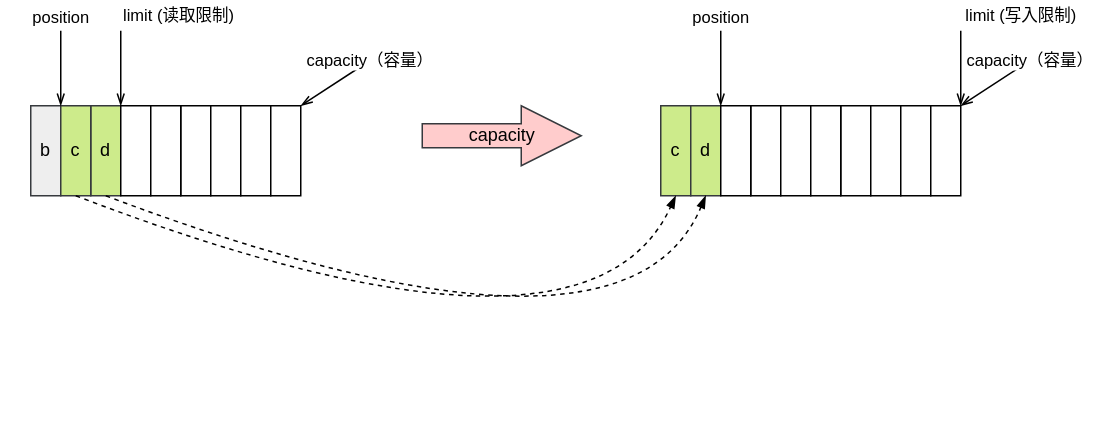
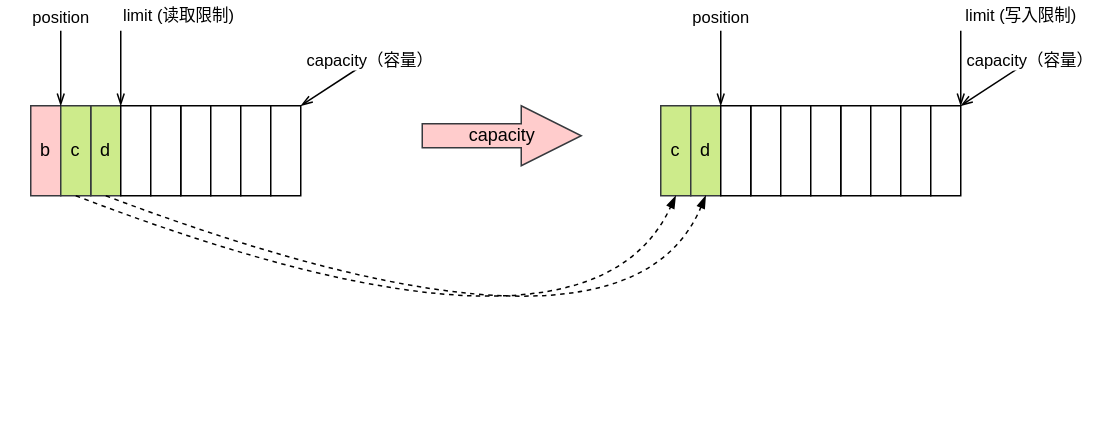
  <mxCell id="0" />
  <mxCell id="1" parent="0" />
- <mxCell id="2" value="b" style="rounded=0;whiteSpace=wrap;html=1;fillColor=#eeeeee;strokeColor=#36393d;" parent="1" vertex="1"><mxGeometry x="20" y="70" width="20" height="60" as="geometry" /></mxCell>
+ <mxCell id="2" value="b" style="rounded=0;whiteSpace=wrap;html=1;fillColor=#ffcccc;strokeColor=#36393d;" parent="1" vertex="1"><mxGeometry x="20" y="70" width="20" height="60" as="geometry" /></mxCell>
  <mxCell id="3" value="d" style="rounded=0;whiteSpace=wrap;html=1;fillColor=#cdeb8b;strokeColor=#36393d;" parent="1" vertex="1"><mxGeometry x="60" y="70" width="20" height="60" as="geometry" /></mxCell>
  <mxCell id="4" value="c" style="rounded=0;whiteSpace=wrap;html=1;fillColor=#cdeb8b;strokeColor=#36393d;" parent="1" vertex="1"><mxGeometry x="40" y="70" width="20" height="60" as="geometry" /></mxCell>
  <mxCell id="5" value="" style="rounded=0;whiteSpace=wrap;html=1;" parent="1" vertex="1"><mxGeometry x="80" y="70" width="20" height="60" as="geometry" /></mxCell>
  <mxCell id="6" value="" style="rounded=0;whiteSpace=wrap;html=1;" parent="1" vertex="1"><mxGeometry x="120" y="70" width="20" height="60" as="geometry" /></mxCell>
  <mxCell id="7" value="" style="rounded=0;whiteSpace=wrap;html=1;" parent="1" vertex="1"><mxGeometry x="100" y="70" width="20" height="60" as="geometry" /></mxCell>
  <mxCell id="8" value="" style="rounded=0;whiteSpace=wrap;html=1;" parent="1" vertex="1"><mxGeometry x="140" y="70" width="20" height="60" as="geometry" /></mxCell>
  <mxCell id="9" value="" style="rounded=0;whiteSpace=wrap;html=1;" parent="1" vertex="1"><mxGeometry x="160" y="70" width="20" height="60" as="geometry" /></mxCell>
  <mxCell id="10" value="" style="rounded=0;whiteSpace=wrap;html=1;" parent="1" vertex="1"><mxGeometry x="180" y="70" width="20" height="60" as="geometry" /></mxCell>
  <mxCell id="11" value="position" style="endArrow=openThin;html=1;entryX=0;entryY=0;entryDx=0;entryDy=0;endFill=0;labelPosition=center;verticalLabelPosition=middle;align=center;verticalAlign=bottom;" parent="1" edge="1"><mxGeometry x="-1" width="50" height="50" relative="1" as="geometry"><mxPoint x="40" y="20" as="sourcePoint" /><mxPoint x="40" y="70" as="targetPoint" /><mxPoint as="offset" /></mxGeometry></mxCell>
  <mxCell id="12" value="limit (读取限制)" style="endArrow=openThin;html=1;entryX=1;entryY=0;entryDx=0;entryDy=0;endFill=0;align=left;" parent="1" edge="1"><mxGeometry x="-1" y="-10" width="50" height="50" relative="1" as="geometry"><mxPoint x="80" y="20" as="sourcePoint" /><mxPoint x="80" y="70" as="targetPoint" /><mxPoint x="10" y="-10" as="offset" /></mxGeometry></mxCell>
  <mxCell id="13" value="capacity（容量）" style="endArrow=openThin;html=1;entryX=1;entryY=0;entryDx=0;entryDy=0;endFill=0;" parent="1" target="10" edge="1"><mxGeometry x="-1" width="50" height="50" relative="1" as="geometry"><mxPoint x="246" y="40" as="sourcePoint" /><mxPoint x="210" y="80" as="targetPoint" /><mxPoint as="offset" /></mxGeometry></mxCell>
  <mxCell id="14" value="c" style="rounded=0;whiteSpace=wrap;html=1;fillColor=#cdeb8b;strokeColor=#36393d;" parent="1" vertex="1"><mxGeometry x="440" y="70" width="20" height="60" as="geometry" /></mxCell>
  <mxCell id="15" value="d" style="rounded=0;whiteSpace=wrap;html=1;fillColor=#cdeb8b;strokeColor=#36393d;" parent="1" vertex="1"><mxGeometry x="460" y="70" width="20" height="60" as="geometry" /></mxCell>
  <mxCell id="16" value="" style="rounded=0;whiteSpace=wrap;html=1;" parent="1" vertex="1"><mxGeometry x="500" y="70" width="20" height="60" as="geometry" /></mxCell>
  <mxCell id="17" value="" style="rounded=0;whiteSpace=wrap;html=1;" parent="1" vertex="1"><mxGeometry x="480" y="70" width="20" height="60" as="geometry" /></mxCell>
  <mxCell id="18" value="" style="rounded=0;whiteSpace=wrap;html=1;" parent="1" vertex="1"><mxGeometry x="520" y="70" width="20" height="60" as="geometry" /></mxCell>
  <mxCell id="19" value="" style="rounded=0;whiteSpace=wrap;html=1;" parent="1" vertex="1"><mxGeometry x="560" y="70" width="20" height="60" as="geometry" /></mxCell>
  <mxCell id="20" value="" style="rounded=0;whiteSpace=wrap;html=1;" parent="1" vertex="1"><mxGeometry x="540" y="70" width="20" height="60" as="geometry" /></mxCell>
  <mxCell id="21" value="" style="rounded=0;whiteSpace=wrap;html=1;" parent="1" vertex="1"><mxGeometry x="580" y="70" width="20" height="60" as="geometry" /></mxCell>
  <mxCell id="22" value="" style="rounded=0;whiteSpace=wrap;html=1;" parent="1" vertex="1"><mxGeometry x="600" y="70" width="20" height="60" as="geometry" /></mxCell>
  <mxCell id="23" value="" style="rounded=0;whiteSpace=wrap;html=1;" parent="1" vertex="1"><mxGeometry x="620" y="70" width="20" height="60" as="geometry" /></mxCell>
  <mxCell id="24" value="position" style="endArrow=openThin;html=1;entryX=0;entryY=0;entryDx=0;entryDy=0;endFill=0;labelPosition=center;verticalLabelPosition=middle;align=center;verticalAlign=bottom;" parent="1" edge="1"><mxGeometry x="-1" width="50" height="50" relative="1" as="geometry"><mxPoint x="480" y="20" as="sourcePoint" /><mxPoint x="480" y="70" as="targetPoint" /><mxPoint as="offset" /></mxGeometry></mxCell>
  <mxCell id="25" value="limit (写入限制)" style="endArrow=openThin;html=1;entryX=1;entryY=0;entryDx=0;entryDy=0;endFill=0;" parent="1" edge="1"><mxGeometry x="-1" y="41" width="50" height="50" relative="1" as="geometry"><mxPoint x="640" y="20" as="sourcePoint" /><mxPoint x="640" y="70" as="targetPoint" /><mxPoint x="-1" y="-10" as="offset" /></mxGeometry></mxCell>
  <mxCell id="26" value="capacity（容量）" style="endArrow=openThin;html=1;entryX=1;entryY=0;entryDx=0;entryDy=0;endFill=0;" parent="1" target="23" edge="1"><mxGeometry x="-1" width="50" height="50" relative="1" as="geometry"><mxPoint x="686" y="40" as="sourcePoint" /><mxPoint x="650" y="80" as="targetPoint" /><mxPoint as="offset" /></mxGeometry></mxCell>
  <mxCell id="27" value="" style="endArrow=blockThin;dashed=1;html=1;align=left;exitX=0.5;exitY=1;exitDx=0;exitDy=0;entryX=0.5;entryY=1;entryDx=0;entryDy=0;curved=1;endFill=1;" parent="1" source="4" target="14" edge="1"><mxGeometry width="50" height="50" relative="1" as="geometry"><mxPoint x="310" y="70" as="sourcePoint" /><mxPoint x="360" y="20" as="targetPoint" /><Array as="points"><mxPoint x="390" y="260" /></Array></mxGeometry></mxCell>
  <mxCell id="28" value="" style="endArrow=blockThin;dashed=1;html=1;align=left;exitX=0.5;exitY=1;exitDx=0;exitDy=0;entryX=0.25;entryY=1;entryDx=0;entryDy=0;curved=1;endFill=1;" parent="1" source="3" edge="1"><mxGeometry width="50" height="50" relative="1" as="geometry"><mxPoint x="80" y="130" as="sourcePoint" /><mxPoint x="470" y="130" as="targetPoint" /><Array as="points"><mxPoint x="415" y="260" /></Array></mxGeometry></mxCell>
  <mxCell id="29" value="capacity" style="html=1;shadow=0;dashed=0;align=center;verticalAlign=middle;shape=mxgraph.arrows2.arrow;dy=0.6;dx=40;notch=0;fillColor=#ffcccc;strokeColor=#36393d;" parent="1" vertex="1"><mxGeometry x="281" y="70" width="106" height="40" as="geometry" /></mxCell>
